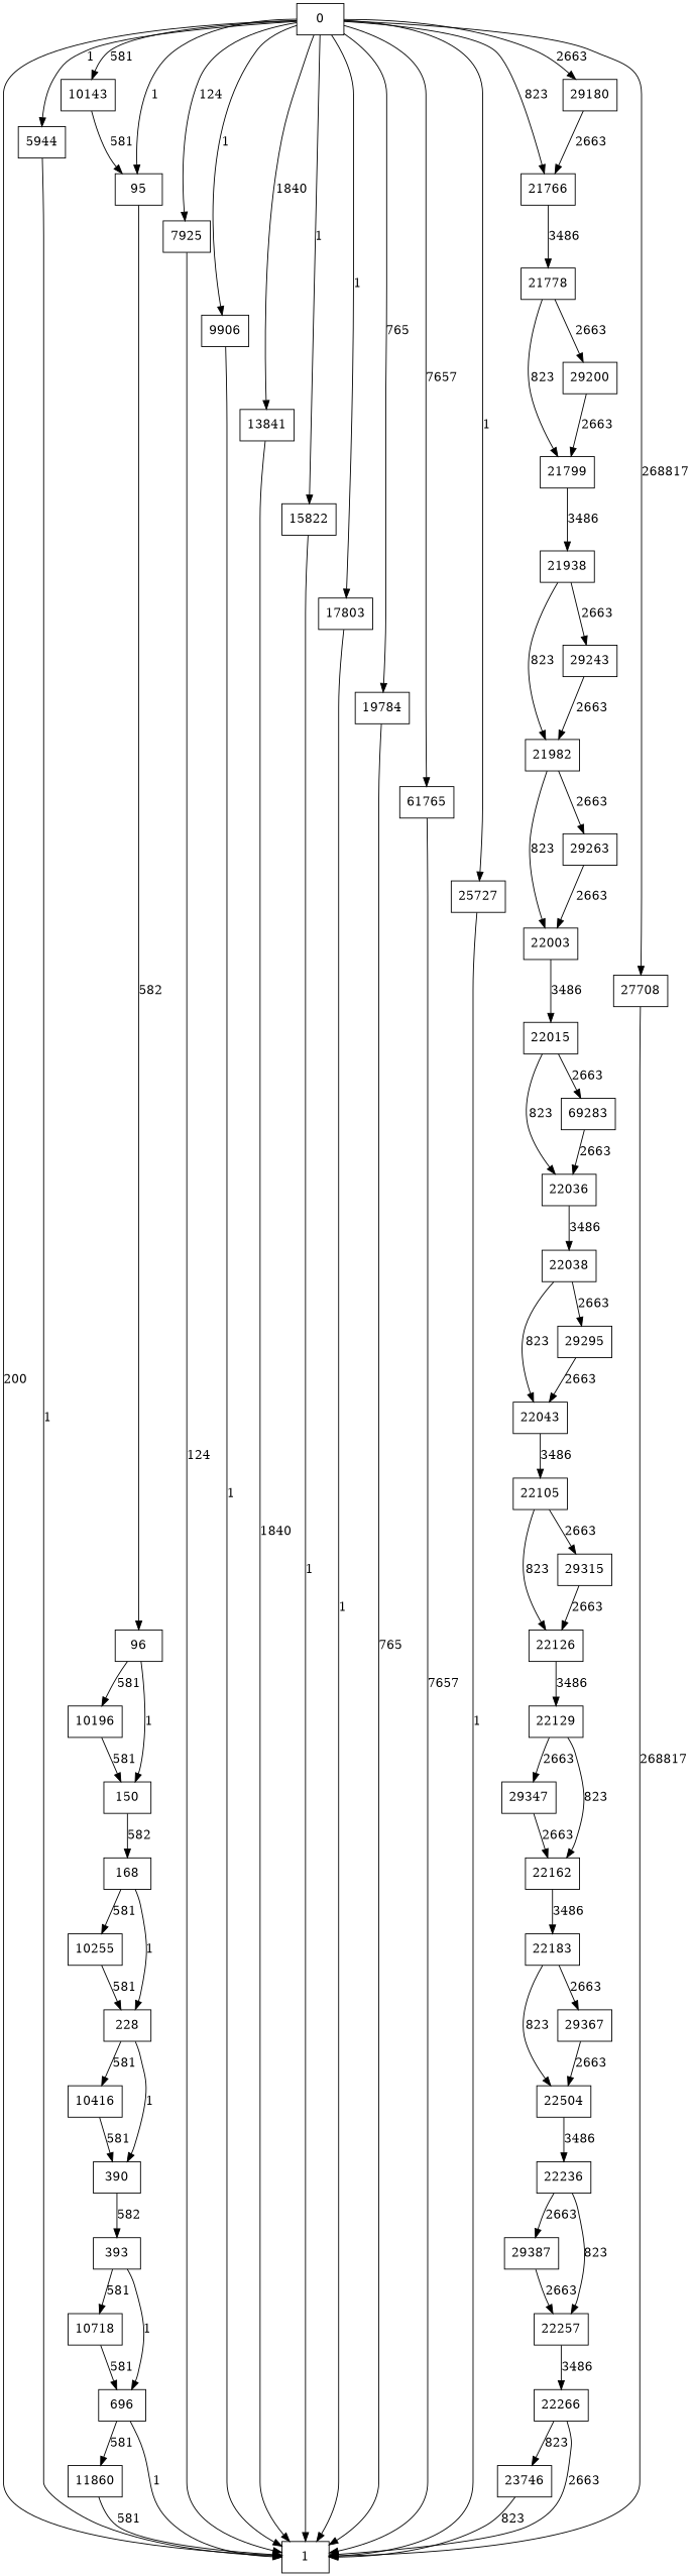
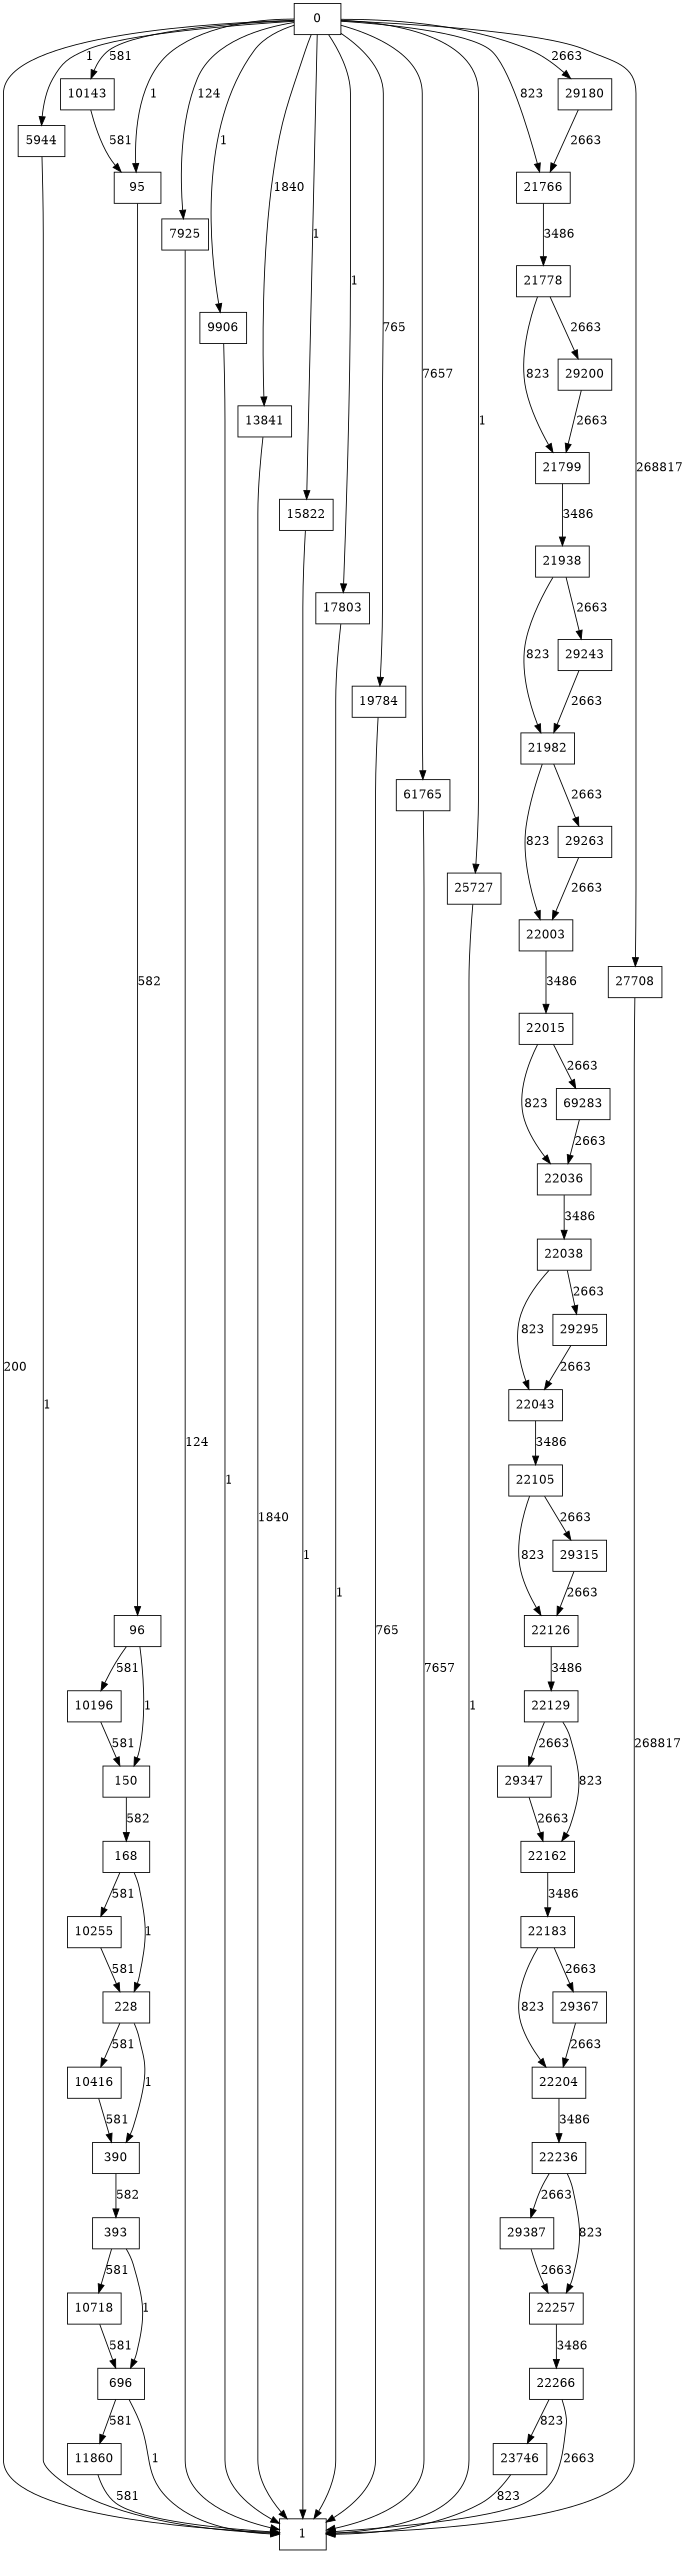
  digraph {
    rankdir=TB
    node [shape=rectangle]
    95
    96
    150
    10196
    168
    228
    10255
    390
    10416
    393
    696
    10718
    1
    11860
    5944
    7925
    9906
    10143
    13841
    15822
    17803
    19784
    n23 [label=61765]
    21766
    21778
    21799
    29200
    21938
    21982
    29243
    22003
    29263
    22015
    22036
    n35 [label=69283]
    22038
    22043
    29295
    22105
    22126
    29315
    22129
    22162
    29347
    22183
-   22204 [label=22504]
+   22204
    29367
    22236
    22257
    29387
    22266
    23746
    25727
    27708
    29180
    0
    95 -> 96 [label=582]
    96 -> 150 [label=1]
    96 -> 10196 [label=581]
    150 -> 168 [label=582]
    10196 -> 150 [label=581]
    168 -> 228 [label=1]
    168 -> 10255 [label=581]
    228 -> 390 [label=1]
    228 -> 10416 [label=581]
    10255 -> 228 [label=581]
    390 -> 393 [label=582]
    10416 -> 390 [label=581]
    393 -> 696 [label=1]
    393 -> 10718 [label=581]
    696 -> 1 [label=1]
    696 -> 11860 [label=581]
    10718 -> 696 [label=581]
    11860 -> 1 [label=581]
    5944 -> 1 [label=1]
    7925 -> 1 [label=124]
    9906 -> 1 [label=1]
    10143 -> 95 [label=581]
    13841 -> 1 [label=1840]
    15822 -> 1 [label=1]
    17803 -> 1 [label=1]
    19784 -> 1 [label=765]
    n23 -> 1 [label=7657]
    21766 -> 21778 [label=3486]
    21778 -> 21799 [label=823]
    21778 -> 29200 [label=2663]
    21799 -> 21938 [label=3486]
    29200 -> 21799 [label=2663]
    21938 -> 21982 [label=823]
    21938 -> 29243 [label=2663]
    21982 -> 22003 [label=823]
    21982 -> 29263 [label=2663]
    29243 -> 21982 [label=2663]
    22003 -> 22015 [label=3486]
    29263 -> 22003 [label=2663]
    22015 -> 22036 [label=823]
    22015 -> n35 [label=2663]
    22036 -> 22038 [label=3486]
    n35 -> 22036 [label=2663]
    22038 -> 22043 [label=823]
    22038 -> 29295 [label=2663]
    22043 -> 22105 [label=3486]
    29295 -> 22043 [label=2663]
    22105 -> 22126 [label=823]
    22105 -> 29315 [label=2663]
    22126 -> 22129 [label=3486]
    29315 -> 22126 [label=2663]
    22129 -> 22162 [label=823]
    22129 -> 29347 [label=2663]
    22162 -> 22183 [label=3486]
    29347 -> 22162 [label=2663]
    22183 -> 22204 [label=823]
    22183 -> 29367 [label=2663]
    22204 -> 22236 [label=3486]
    29367 -> 22204 [label=2663]
    22236 -> 22257 [label=823]
    22236 -> 29387 [label=2663]
    22257 -> 22266 [label=3486]
    29387 -> 22257 [label=2663]
    22266 -> 1 [label=2663]
    22266 -> 23746 [label=823]
    23746 -> 1 [label=823]
    25727 -> 1 [label=1]
    27708 -> 1 [label=268817]
    29180 -> 21766 [label=2663]
    0 -> 95 [label=1]
    0 -> 1 [label=200]
    0 -> 5944 [label=1]
    0 -> 7925 [label=124]
    0 -> 9906 [label=1]
    0 -> 10143 [label=581]
    0 -> 13841 [label=1840]
    0 -> 15822 [label=1]
    0 -> 17803 [label=1]
    0 -> 19784 [label=765]
    0 -> n23 [label=7657]
    0 -> 21766 [label=823]
    0 -> 25727 [label=1]
    0 -> 27708 [label=268817]
    0 -> 29180 [label=2663]
  }
